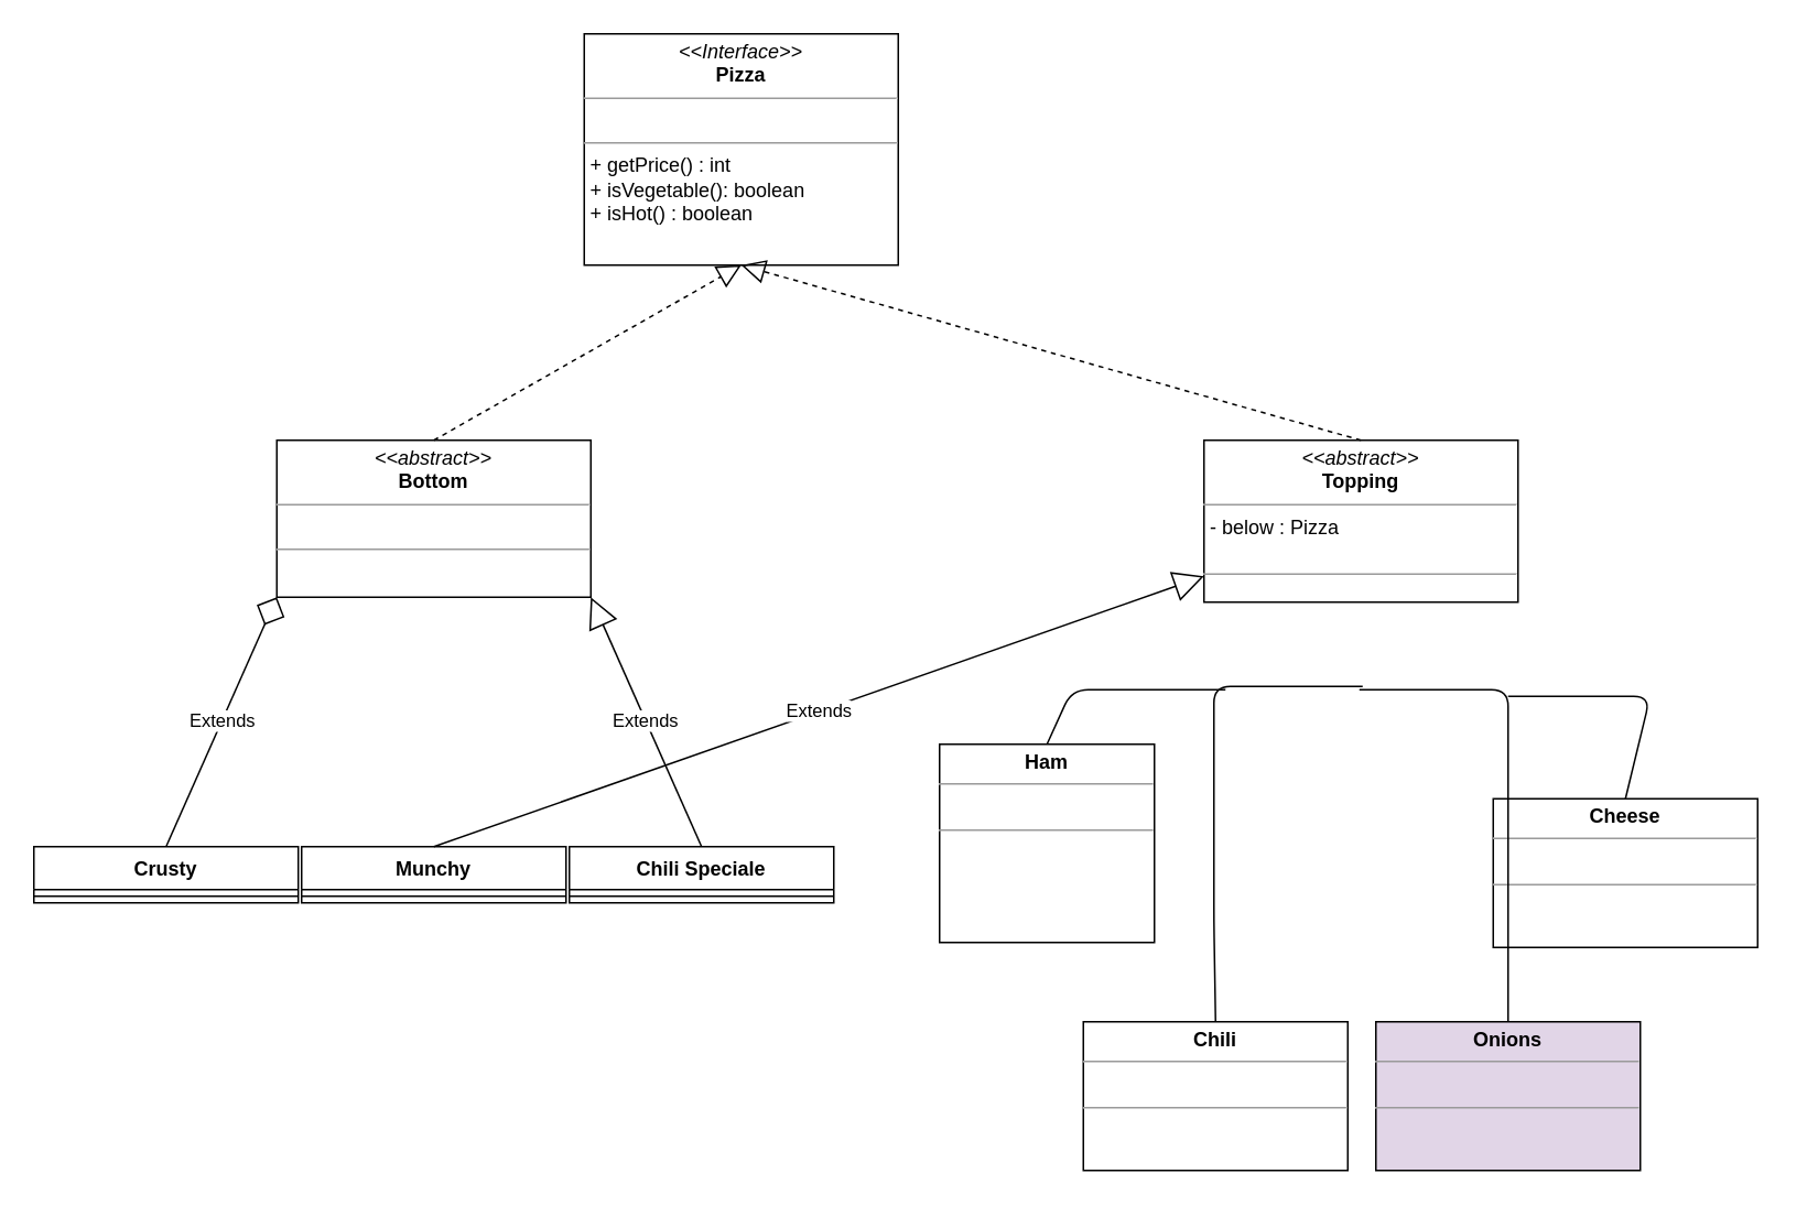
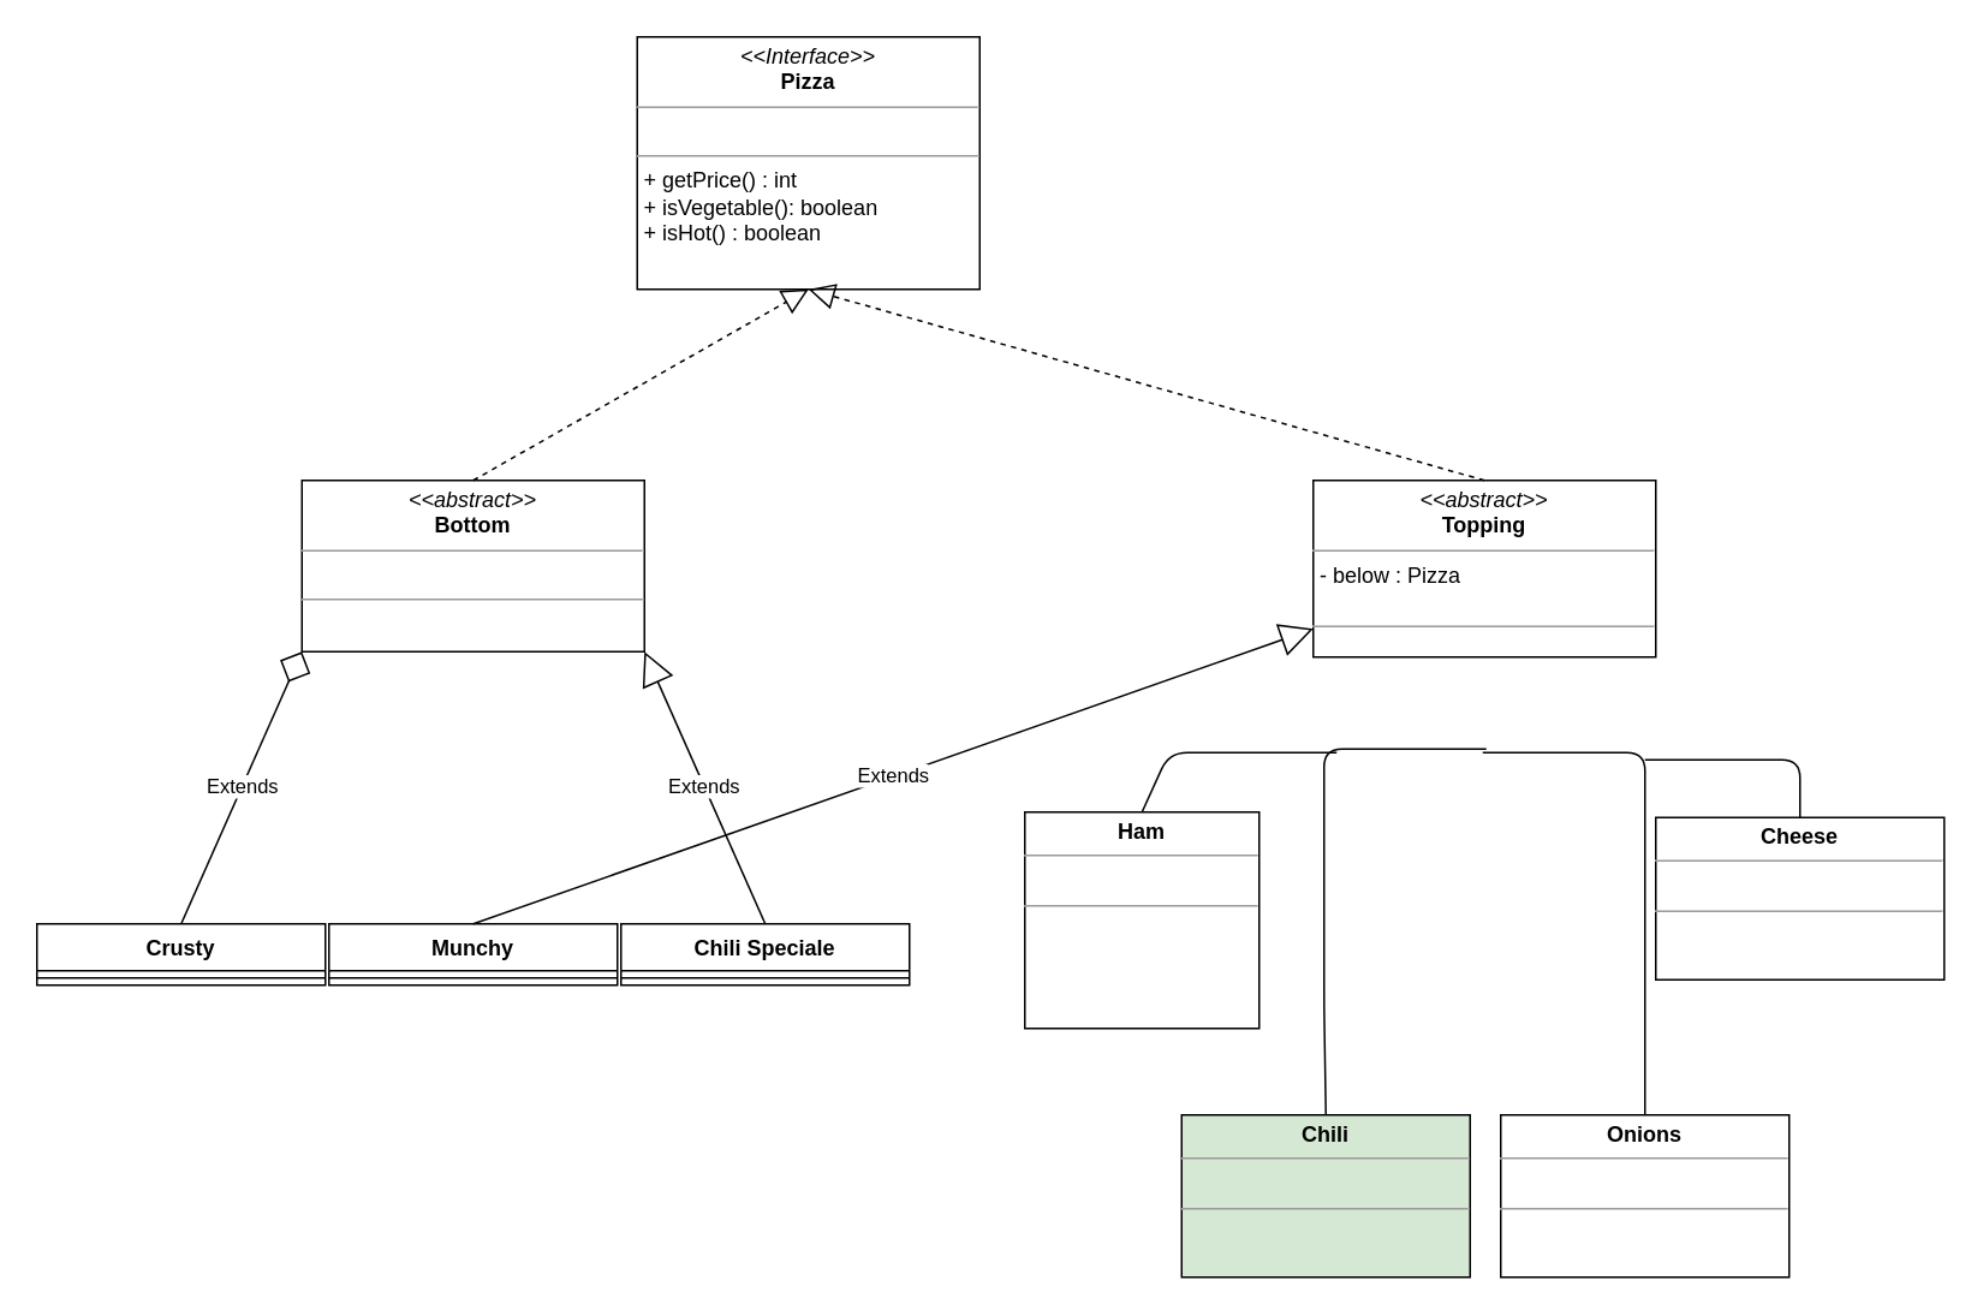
  <mxCell id="0" />
  <mxCell id="1" parent="0" />
  <mxCell id="2" value="&lt;p style=&quot;margin: 0px ; margin-top: 4px ; text-align: center&quot;&gt;&lt;i&gt;&amp;lt;&amp;lt;Interface&amp;gt;&amp;gt;&lt;/i&gt;&lt;br&gt;&lt;b&gt;Pizza&lt;/b&gt;&lt;/p&gt;&lt;hr size=&quot;1&quot;&gt;&lt;p style=&quot;margin: 0px ; margin-left: 4px&quot;&gt;&lt;br&gt;&lt;/p&gt;&lt;hr size=&quot;1&quot;&gt;&lt;p style=&quot;margin: 0px ; margin-left: 4px&quot;&gt;+ getPrice() : int&lt;br&gt;+ isVegetable(): boolean&lt;/p&gt;&lt;p style=&quot;margin: 0px ; margin-left: 4px&quot;&gt;+ isHot() : boolean&lt;/p&gt;" style="verticalAlign=top;align=left;overflow=fill;fontSize=12;fontFamily=Helvetica;html=1;" vertex="1" parent="1"><mxGeometry x="353" y="20" width="190" height="140" as="geometry" /></mxCell>
  <mxCell id="3" value="Crusty" style="swimlane;fontStyle=1;align=center;verticalAlign=top;childLayout=stackLayout;horizontal=1;startSize=26;horizontalStack=0;resizeParent=1;resizeParentMax=0;resizeLast=0;collapsible=1;marginBottom=0;" vertex="1" parent="1"><mxGeometry x="20" y="512" width="160" height="34" as="geometry" /></mxCell>
  <mxCell id="4" value="" style="line;strokeWidth=1;fillColor=none;align=left;verticalAlign=middle;spacingTop=-1;spacingLeft=3;spacingRight=3;rotatable=0;labelPosition=right;points=[];portConstraint=eastwest;" vertex="1" parent="3"><mxGeometry y="26" width="160" height="8" as="geometry" /></mxCell>
  <mxCell id="5" value="Munchy" style="swimlane;fontStyle=1;align=center;verticalAlign=top;childLayout=stackLayout;horizontal=1;startSize=26;horizontalStack=0;resizeParent=1;resizeParentMax=0;resizeLast=0;collapsible=1;marginBottom=0;" vertex="1" parent="1"><mxGeometry x="182" y="512" width="160" height="34" as="geometry" /></mxCell>
  <mxCell id="6" value="" style="line;strokeWidth=1;fillColor=none;align=left;verticalAlign=middle;spacingTop=-1;spacingLeft=3;spacingRight=3;rotatable=0;labelPosition=right;points=[];portConstraint=eastwest;" vertex="1" parent="5"><mxGeometry y="26" width="160" height="8" as="geometry" /></mxCell>
  <mxCell id="7" value="Chili Speciale" style="swimlane;fontStyle=1;align=center;verticalAlign=top;childLayout=stackLayout;horizontal=1;startSize=26;horizontalStack=0;resizeParent=1;resizeParentMax=0;resizeLast=0;collapsible=1;marginBottom=0;" vertex="1" parent="1"><mxGeometry x="344" y="512" width="160" height="34" as="geometry" /></mxCell>
  <mxCell id="8" value="" style="line;strokeWidth=1;fillColor=none;align=left;verticalAlign=middle;spacingTop=-1;spacingLeft=3;spacingRight=3;rotatable=0;labelPosition=right;points=[];portConstraint=eastwest;" vertex="1" parent="7"><mxGeometry y="26" width="160" height="8" as="geometry" /></mxCell>
  <mxCell id="9" value="&lt;p style=&quot;margin: 0px ; margin-top: 4px ; text-align: center&quot;&gt;&lt;i&gt;&amp;lt;&amp;lt;abstract&amp;gt;&amp;gt;&lt;/i&gt;&lt;br&gt;&lt;b&gt;Topping&lt;/b&gt;&lt;/p&gt;&lt;hr size=&quot;1&quot;&gt;&lt;p style=&quot;margin: 0px ; margin-left: 4px&quot;&gt;- below : Pizza&lt;br&gt;&lt;br&gt;&lt;/p&gt;&lt;hr size=&quot;1&quot;&gt;&lt;p style=&quot;margin: 0px ; margin-left: 4px&quot;&gt;&lt;br&gt;&lt;br&gt;&lt;/p&gt;" style="verticalAlign=top;align=left;overflow=fill;fontSize=12;fontFamily=Helvetica;html=1;" vertex="1" parent="1"><mxGeometry x="728" y="266" width="190" height="98" as="geometry" /></mxCell>
  <mxCell id="10" value="&lt;p style=&quot;margin: 0px ; margin-top: 4px ; text-align: center&quot;&gt;&lt;i&gt;&amp;lt;&amp;lt;abstract&amp;gt;&amp;gt;&lt;/i&gt;&lt;br&gt;&lt;b&gt;Bottom&lt;/b&gt;&lt;/p&gt;&lt;hr size=&quot;1&quot;&gt;&lt;p style=&quot;margin: 0px ; margin-left: 4px&quot;&gt;&lt;br&gt;&lt;/p&gt;&lt;hr size=&quot;1&quot;&gt;&lt;p style=&quot;margin: 0px ; margin-left: 4px&quot;&gt;&lt;br&gt;&lt;br&gt;&lt;/p&gt;" style="verticalAlign=top;align=left;overflow=fill;fontSize=12;fontFamily=Helvetica;html=1;" vertex="1" parent="1"><mxGeometry x="167" y="266" width="190" height="95" as="geometry" /></mxCell>
- <mxCell id="11" value="&lt;p style=&quot;margin: 0px ; margin-top: 4px ; text-align: center&quot;&gt;&lt;b&gt;Chili&lt;/b&gt;&lt;/p&gt;&lt;hr size=&quot;1&quot;&gt;&lt;p style=&quot;margin: 0px ; margin-left: 4px&quot;&gt;&lt;br&gt;&lt;/p&gt;&lt;hr size=&quot;1&quot;&gt;&lt;p style=&quot;margin: 0px ; margin-left: 4px&quot;&gt;&lt;br&gt;&lt;/p&gt;" style="verticalAlign=top;align=left;overflow=fill;fontSize=12;fontFamily=Helvetica;html=1;" vertex="1" parent="1"><mxGeometry x="655" y="618" width="160" height="90" as="geometry" /></mxCell>
- <mxCell id="12" value="&lt;p style=&quot;margin: 0px ; margin-top: 4px ; text-align: center&quot;&gt;&lt;b&gt;Onions&lt;/b&gt;&lt;/p&gt;&lt;hr size=&quot;1&quot;&gt;&lt;p style=&quot;margin: 0px ; margin-left: 4px&quot;&gt;&lt;br&gt;&lt;/p&gt;&lt;hr size=&quot;1&quot;&gt;&lt;p style=&quot;margin: 0px ; margin-left: 4px&quot;&gt;&lt;br&gt;&lt;/p&gt;" style="verticalAlign=top;align=left;overflow=fill;fontSize=12;fontFamily=Helvetica;html=1;fillColor=#e1d5e7;" vertex="1" parent="1"><mxGeometry x="832" y="618" width="160" height="90" as="geometry" /></mxCell>
- <mxCell id="13" value="&lt;p style=&quot;margin: 0px ; margin-top: 4px ; text-align: center&quot;&gt;&lt;b&gt;Cheese&lt;/b&gt;&lt;/p&gt;&lt;hr size=&quot;1&quot;&gt;&lt;p style=&quot;margin: 0px ; margin-left: 4px&quot;&gt;&lt;br&gt;&lt;/p&gt;&lt;hr size=&quot;1&quot;&gt;&lt;p style=&quot;margin: 0px ; margin-left: 4px&quot;&gt;&lt;br&gt;&lt;/p&gt;" style="verticalAlign=top;align=left;overflow=fill;fontSize=12;fontFamily=Helvetica;html=1;" vertex="1" parent="1"><mxGeometry x="903" y="483" width="160" height="90" as="geometry" /></mxCell>
+ <mxCell id="11" value="&lt;p style=&quot;margin: 0px ; margin-top: 4px ; text-align: center&quot;&gt;&lt;b&gt;Chili&lt;/b&gt;&lt;/p&gt;&lt;hr size=&quot;1&quot;&gt;&lt;p style=&quot;margin: 0px ; margin-left: 4px&quot;&gt;&lt;br&gt;&lt;/p&gt;&lt;hr size=&quot;1&quot;&gt;&lt;p style=&quot;margin: 0px ; margin-left: 4px&quot;&gt;&lt;br&gt;&lt;/p&gt;" style="verticalAlign=top;align=left;overflow=fill;fontSize=12;fontFamily=Helvetica;html=1;fillColor=#d5e8d4;" vertex="1" parent="1"><mxGeometry x="655" y="618" width="160" height="90" as="geometry" /></mxCell>
+ <mxCell id="12" value="&lt;p style=&quot;margin: 0px ; margin-top: 4px ; text-align: center&quot;&gt;&lt;b&gt;Onions&lt;/b&gt;&lt;/p&gt;&lt;hr size=&quot;1&quot;&gt;&lt;p style=&quot;margin: 0px ; margin-left: 4px&quot;&gt;&lt;br&gt;&lt;/p&gt;&lt;hr size=&quot;1&quot;&gt;&lt;p style=&quot;margin: 0px ; margin-left: 4px&quot;&gt;&lt;br&gt;&lt;/p&gt;" style="verticalAlign=top;align=left;overflow=fill;fontSize=12;fontFamily=Helvetica;html=1;" vertex="1" parent="1"><mxGeometry x="832" y="618" width="160" height="90" as="geometry" /></mxCell>
+ <mxCell id="13" value="&lt;p style=&quot;margin: 0px ; margin-top: 4px ; text-align: center&quot;&gt;&lt;b&gt;Cheese&lt;/b&gt;&lt;/p&gt;&lt;hr size=&quot;1&quot;&gt;&lt;p style=&quot;margin: 0px ; margin-left: 4px&quot;&gt;&lt;br&gt;&lt;/p&gt;&lt;hr size=&quot;1&quot;&gt;&lt;p style=&quot;margin: 0px ; margin-left: 4px&quot;&gt;&lt;br&gt;&lt;/p&gt;" style="verticalAlign=top;align=left;overflow=fill;fontSize=12;fontFamily=Helvetica;html=1;" vertex="1" parent="1"><mxGeometry x="918" y="453" width="160" height="90" as="geometry" /></mxCell>
  <mxCell id="14" value="&lt;p style=&quot;margin: 0px ; margin-top: 4px ; text-align: center&quot;&gt;&lt;b&gt;Ham&lt;/b&gt;&lt;/p&gt;&lt;hr size=&quot;1&quot;&gt;&lt;p style=&quot;margin: 0px ; margin-left: 4px&quot;&gt;&lt;br&gt;&lt;/p&gt;&lt;hr size=&quot;1&quot;&gt;&lt;p style=&quot;margin: 0px ; margin-left: 4px&quot;&gt;&lt;br&gt;&lt;/p&gt;" style="verticalAlign=top;align=left;overflow=fill;fontSize=12;fontFamily=Helvetica;html=1;" vertex="1" parent="1"><mxGeometry x="568" y="450" width="130" height="120" as="geometry" /></mxCell>
  <mxCell id="15" value="" style="endArrow=block;dashed=1;endFill=0;endSize=12;html=1;exitX=0.5;exitY=0;exitDx=0;exitDy=0;entryX=0.5;entryY=1;entryDx=0;entryDy=0;" edge="1" parent="1" source="10" target="2"><mxGeometry width="160" relative="1" as="geometry"><mxPoint x="617" y="213" as="sourcePoint" /><mxPoint x="777" y="213" as="targetPoint" /></mxGeometry></mxCell>
  <mxCell id="16" value="" style="endArrow=block;dashed=1;endFill=0;endSize=12;html=1;exitX=0.5;exitY=0;exitDx=0;exitDy=0;entryX=0.5;entryY=1;entryDx=0;entryDy=0;" edge="1" parent="1" source="9" target="2"><mxGeometry width="160" relative="1" as="geometry"><mxPoint x="617" y="413" as="sourcePoint" /><mxPoint x="777" y="413" as="targetPoint" /></mxGeometry></mxCell>
  <mxCell id="17" value="Extends" style="endArrow=diamond;endSize=16;endFill=0;html=1;exitX=0.5;exitY=0;exitDx=0;exitDy=0;entryX=0;entryY=1;entryDx=0;entryDy=0;" edge="1" parent="1" source="3" target="10"><mxGeometry width="160" relative="1" as="geometry"><mxPoint x="368" y="413" as="sourcePoint" /><mxPoint x="528" y="413" as="targetPoint" /></mxGeometry></mxCell>
  <mxCell id="18" value="Extends" style="endArrow=block;endSize=16;endFill=0;html=1;exitX=0.5;exitY=0;exitDx=0;exitDy=0;" edge="1" parent="1" source="5" target="9"><mxGeometry width="160" relative="1" as="geometry"><mxPoint x="368" y="413" as="sourcePoint" /><mxPoint x="528" y="413" as="targetPoint" /></mxGeometry></mxCell>
  <mxCell id="19" value="Extends" style="endArrow=block;endSize=16;endFill=0;html=1;exitX=0.5;exitY=0;exitDx=0;exitDy=0;entryX=1;entryY=1;entryDx=0;entryDy=0;" edge="1" parent="1" source="7" target="10"><mxGeometry width="160" relative="1" as="geometry"><mxPoint x="368" y="413" as="sourcePoint" /><mxPoint x="528" y="413" as="targetPoint" /></mxGeometry></mxCell>
  <mxCell id="20" value="" style="endArrow=none;html=1;exitX=0.5;exitY=0;exitDx=0;exitDy=0;" edge="1" parent="1" source="11"><mxGeometry width="50" height="50" relative="1" as="geometry"><mxPoint x="802" y="538" as="sourcePoint" /><mxPoint x="824" y="415" as="targetPoint" /><Array as="points"><mxPoint x="734" y="557" /><mxPoint x="734" y="415" /></Array></mxGeometry></mxCell>
  <mxCell id="21" value="" style="endArrow=none;html=1;exitX=0.5;exitY=0;exitDx=0;exitDy=0;" edge="1" parent="1" source="12"><mxGeometry width="50" height="50" relative="1" as="geometry"><mxPoint x="802" y="538" as="sourcePoint" /><mxPoint x="822" y="417" as="targetPoint" /><Array as="points"><mxPoint x="912" y="417" /></Array></mxGeometry></mxCell>
  <mxCell id="22" value="" style="endArrow=none;html=1;exitX=0.5;exitY=0;exitDx=0;exitDy=0;" edge="1" parent="1" source="14"><mxGeometry width="50" height="50" relative="1" as="geometry"><mxPoint x="802" y="538" as="sourcePoint" /><mxPoint x="741" y="417" as="targetPoint" /><Array as="points"><mxPoint x="648" y="417" /></Array></mxGeometry></mxCell>
  <mxCell id="23" value="" style="endArrow=none;html=1;exitX=0.5;exitY=0;exitDx=0;exitDy=0;" edge="1" parent="1" source="13"><mxGeometry width="50" height="50" relative="1" as="geometry"><mxPoint x="802" y="538" as="sourcePoint" /><mxPoint x="912" y="421" as="targetPoint" /><Array as="points"><mxPoint x="998" y="421" /></Array></mxGeometry></mxCell>
